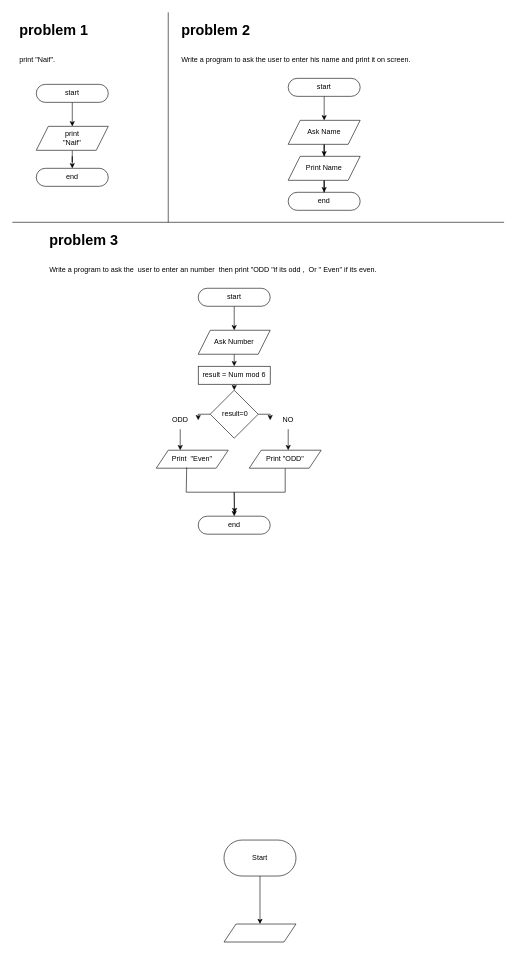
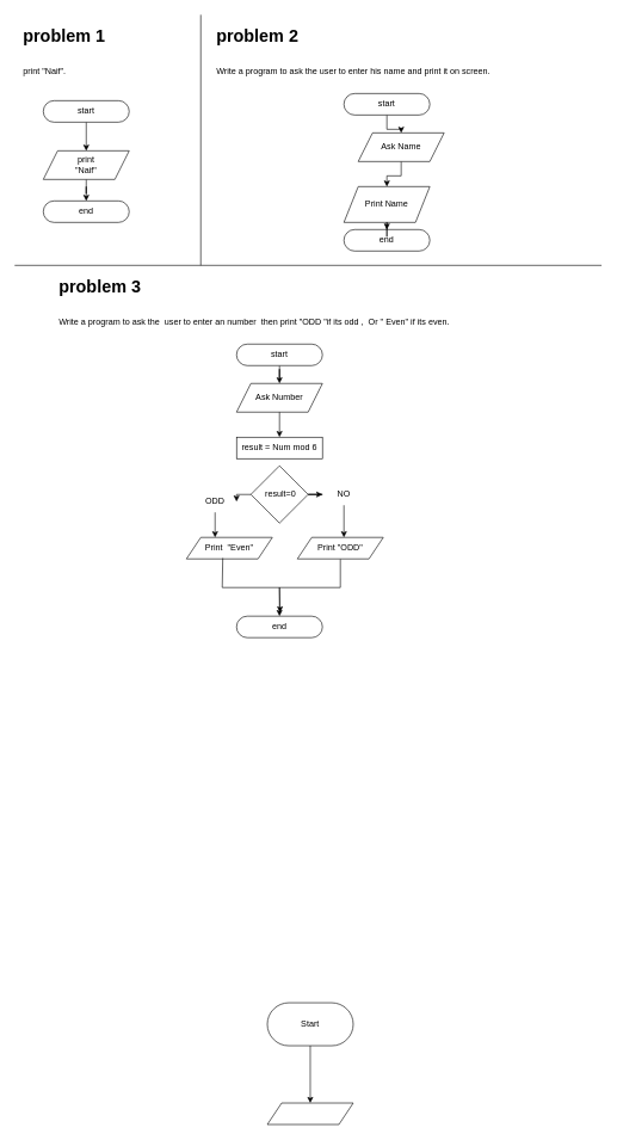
  <mxCell id="0" />
  <mxCell id="1" parent="0" />
  <mxCell id="2" value="end" style="rounded=1;whiteSpace=wrap;html=1;arcSize=50;" vertex="1" parent="1"><mxGeometry x="60" y="280" width="120" height="30" as="geometry" /></mxCell>
  <mxCell id="3" value="" style="edgeStyle=orthogonalEdgeStyle;rounded=0;orthogonalLoop=1;jettySize=auto;html=1;" edge="1" parent="1" source="4" target="2"><mxGeometry relative="1" as="geometry" /></mxCell>
  <mxCell id="4" value="print&lt;div&gt;&quot;Naif&quot;&lt;/div&gt;" style="shape=parallelogram;perimeter=parallelogramPerimeter;whiteSpace=wrap;html=1;fixedSize=1;" vertex="1" parent="1"><mxGeometry x="60" y="210" width="120" height="40" as="geometry" /></mxCell>
  <mxCell id="5" value="" style="edgeStyle=orthogonalEdgeStyle;rounded=0;orthogonalLoop=1;jettySize=auto;html=1;" edge="1" parent="1" source="6" target="4"><mxGeometry relative="1" as="geometry" /></mxCell>
  <mxCell id="6" value="start" style="rounded=1;whiteSpace=wrap;html=1;arcSize=50;" vertex="1" parent="1"><mxGeometry x="60" y="140" width="120" height="30" as="geometry" /></mxCell>
  <mxCell id="7" value="" style="endArrow=none;html=1;rounded=0;" edge="1" parent="1"><mxGeometry width="50" height="50" relative="1" as="geometry"><mxPoint x="280" y="370" as="sourcePoint" /><mxPoint x="280" as="targetPoint" y="20" /></mxGeometry></mxCell>
  <mxCell id="8" value="" style="endArrow=none;html=1;rounded=0;" edge="1" parent="1"><mxGeometry width="50" height="50" relative="1" as="geometry"><mxPoint y="370" as="sourcePoint" x="20" /><mxPoint x="840" y="370" as="targetPoint" /></mxGeometry></mxCell>
  <mxCell id="9" value="&lt;h1 style=&quot;margin-top: 0px;&quot;&gt;&lt;span style=&quot;background-color: transparent; color: light-dark(rgb(0, 0, 0), rgb(255, 255, 255));&quot;&gt;problem 1&lt;/span&gt;&lt;/h1&gt;&lt;h1 style=&quot;margin-top: 0px;&quot;&gt;&lt;span style=&quot;font-size: 12px; font-weight: 400;&quot;&gt;print &quot;Naif&quot;.&lt;/span&gt;&lt;/h1&gt;" style="text;html=1;whiteSpace=wrap;overflow=hidden;rounded=0;" vertex="1" parent="1"><mxGeometry x="30" y="30" width="180" height="80" as="geometry" /></mxCell>
  <mxCell id="10" value="&lt;h1 style=&quot;margin-top: 0px;&quot;&gt;&lt;span style=&quot;background-color: transparent; color: light-dark(rgb(0, 0, 0), rgb(255, 255, 255));&quot;&gt;problem 2&lt;/span&gt;&lt;/h1&gt;&lt;h1 style=&quot;margin-top: 0px;&quot;&gt;&lt;span style=&quot;font-size: 12px; font-weight: 400;&quot;&gt;Write a program to ask the user to enter his name and print it on screen.&lt;/span&gt;&lt;/h1&gt;" style="text;html=1;whiteSpace=wrap;overflow=hidden;rounded=0;" vertex="1" parent="1"><mxGeometry x="300" y="30" width="390" height="80" as="geometry" /></mxCell>
  <mxCell id="11" value="end" style="rounded=1;whiteSpace=wrap;html=1;arcSize=50;" vertex="1" parent="1"><mxGeometry x="480" y="320" width="120" height="30" as="geometry" /></mxCell>
  <mxCell id="12" value="" style="edgeStyle=orthogonalEdgeStyle;rounded=0;orthogonalLoop=1;jettySize=auto;html=1;" edge="1" parent="1" source="13" target="17"><mxGeometry relative="1" as="geometry" /></mxCell>
- <mxCell id="13" value="Ask Name" style="shape=parallelogram;perimeter=parallelogramPerimeter;whiteSpace=wrap;html=1;fixedSize=1;" vertex="1" parent="1"><mxGeometry x="480" y="200" width="120" height="40" as="geometry" /></mxCell>
+ <mxCell id="13" value="Ask Name" style="shape=parallelogram;perimeter=parallelogramPerimeter;whiteSpace=wrap;html=1;fixedSize=1;" vertex="1" parent="1"><mxGeometry x="500" y="185" width="120" height="40" as="geometry" /></mxCell>
  <mxCell id="14" value="" style="edgeStyle=orthogonalEdgeStyle;rounded=0;orthogonalLoop=1;jettySize=auto;html=1;" edge="1" parent="1" source="15" target="13"><mxGeometry relative="1" as="geometry" /></mxCell>
  <mxCell id="15" value="start" style="rounded=1;whiteSpace=wrap;html=1;arcSize=50;" vertex="1" parent="1"><mxGeometry x="480" y="130" width="120" height="30" as="geometry" /></mxCell>
  <mxCell id="16" value="" style="edgeStyle=orthogonalEdgeStyle;rounded=0;orthogonalLoop=1;jettySize=auto;html=1;" edge="1" parent="1" source="17" target="11"><mxGeometry relative="1" as="geometry" /></mxCell>
- <mxCell id="17" value="Print Name" style="shape=parallelogram;perimeter=parallelogramPerimeter;whiteSpace=wrap;html=1;fixedSize=1;" vertex="1" parent="1"><mxGeometry x="480" y="260" width="120" height="40" as="geometry" /></mxCell>
+ <mxCell id="17" value="Print Name" style="shape=parallelogram;perimeter=parallelogramPerimeter;whiteSpace=wrap;html=1;fixedSize=1;" vertex="1" parent="1"><mxGeometry x="480" y="260" width="120" height="50" as="geometry" /></mxCell>
  <mxCell id="18" value="end" style="rounded=1;whiteSpace=wrap;html=1;arcSize=50;" vertex="1" parent="1"><mxGeometry x="330" y="860" width="120" height="30" as="geometry" /></mxCell>
- <mxCell id="19" value="Ask Number" style="shape=parallelogram;perimeter=parallelogramPerimeter;whiteSpace=wrap;html=1;fixedSize=1;" vertex="1" parent="1"><mxGeometry x="330" y="550" width="120" height="40" as="geometry" /></mxCell>
+ <mxCell id="19" value="Ask Number" style="shape=parallelogram;perimeter=parallelogramPerimeter;whiteSpace=wrap;html=1;fixedSize=1;" vertex="1" parent="1"><mxGeometry x="330" y="535" width="120" height="40" as="geometry" /></mxCell>
  <mxCell id="20" value="" style="edgeStyle=orthogonalEdgeStyle;rounded=0;orthogonalLoop=1;jettySize=auto;html=1;" edge="1" parent="1" source="21" target="19"><mxGeometry relative="1" as="geometry" /></mxCell>
  <mxCell id="21" value="start" style="rounded=1;whiteSpace=wrap;html=1;arcSize=50;" vertex="1" parent="1"><mxGeometry x="330" y="480" width="120" height="30" as="geometry" /></mxCell>
  <mxCell id="22" value="&lt;h1 style=&quot;margin-top: 0px;&quot;&gt;&lt;span style=&quot;background-color: transparent; color: light-dark(rgb(0, 0, 0), rgb(255, 255, 255));&quot;&gt;problem 3&lt;/span&gt;&lt;/h1&gt;&lt;h1 style=&quot;margin-top: 0px;&quot;&gt;&lt;span style=&quot;font-size: 12px; font-weight: 400;&quot;&gt;Write a program to ask the&amp;nbsp; user to enter an number&amp;nbsp; then print &quot;ODD &quot;if its odd ,&amp;nbsp; Or &quot; Even&quot; if its even.&amp;nbsp;&lt;/span&gt;&lt;/h1&gt;" style="text;html=1;whiteSpace=wrap;overflow=hidden;rounded=0;" vertex="1" parent="1"><mxGeometry x="80" y="380" width="600" height="80" as="geometry" /></mxCell>
  <mxCell id="23" value="result = Num mod 6" style="rounded=0;whiteSpace=wrap;html=1;" vertex="1" parent="1"><mxGeometry x="330" y="610" width="120" height="30" as="geometry" /></mxCell>
  <mxCell id="24" value="" style="edgeStyle=orthogonalEdgeStyle;rounded=0;orthogonalLoop=1;jettySize=auto;html=1;" edge="1" parent="1" source="26" target="30"><mxGeometry relative="1" as="geometry" /></mxCell>
  <mxCell id="25" value="" style="edgeStyle=orthogonalEdgeStyle;rounded=0;orthogonalLoop=1;jettySize=auto;html=1;" edge="1" parent="1" source="26" target="32"><mxGeometry relative="1" as="geometry" /></mxCell>
  <mxCell id="26" value="&amp;nbsp;result=0" style="rhombus;whiteSpace=wrap;html=1;" vertex="1" parent="1"><mxGeometry x="350" y="650" width="80" height="80" as="geometry" /></mxCell>
  <mxCell id="27" value="Print&amp;nbsp; &quot;Even&quot;" style="shape=parallelogram;perimeter=parallelogramPerimeter;whiteSpace=wrap;html=1;fixedSize=1;" vertex="1" parent="1"><mxGeometry x="260" y="750" width="120" height="30" as="geometry" /></mxCell>
  <mxCell id="28" value="" style="endArrow=classic;html=1;rounded=0;exitX=0.423;exitY=0.962;exitDx=0;exitDy=0;exitPerimeter=0;entryX=0.507;entryY=-0.167;entryDx=0;entryDy=0;entryPerimeter=0;" edge="1" parent="1" source="27" target="18"><mxGeometry width="50" height="50" relative="1" as="geometry"><mxPoint x="250" y="650" as="sourcePoint" /><mxPoint x="300" y="600" as="targetPoint" /><Array as="points"><mxPoint x="310" y="820" /><mxPoint x="390" y="820" /></Array></mxGeometry></mxCell>
  <mxCell id="29" value="" style="edgeStyle=orthogonalEdgeStyle;rounded=0;orthogonalLoop=1;jettySize=auto;html=1;" edge="1" parent="1" source="30" target="27"><mxGeometry relative="1" as="geometry"><Array as="points"><mxPoint x="300" y="740" /><mxPoint x="300" y="740" /></Array></mxGeometry></mxCell>
  <mxCell id="30" value="ODD" style="text;html=1;align=center;verticalAlign=middle;whiteSpace=wrap;rounded=0;" vertex="1" parent="1"><mxGeometry x="270" y="685" width="60" height="30" as="geometry" /></mxCell>
  <mxCell id="31" value="" style="edgeStyle=orthogonalEdgeStyle;rounded=0;orthogonalLoop=1;jettySize=auto;html=1;" edge="1" parent="1" source="32" target="34"><mxGeometry relative="1" as="geometry"><Array as="points"><mxPoint x="480" y="750" /><mxPoint x="480" y="750" /></Array></mxGeometry></mxCell>
- <mxCell id="32" value="NO" style="text;html=1;align=center;verticalAlign=middle;whiteSpace=wrap;rounded=0;" vertex="1" parent="1"><mxGeometry x="450" y="685" width="60" height="30" as="geometry" /></mxCell>
+ <mxCell id="32" value="NO" style="text;html=1;align=center;verticalAlign=middle;whiteSpace=wrap;rounded=0;" vertex="1" parent="1"><mxGeometry x="450" y="675" width="60" height="30" as="geometry" /></mxCell>
  <mxCell id="33" value="" style="edgeStyle=orthogonalEdgeStyle;rounded=0;orthogonalLoop=1;jettySize=auto;html=1;" edge="1" parent="1" source="34" target="18"><mxGeometry relative="1" as="geometry" /></mxCell>
  <mxCell id="34" value="Print &quot;ODD&quot;" style="shape=parallelogram;perimeter=parallelogramPerimeter;whiteSpace=wrap;html=1;fixedSize=1;" vertex="1" parent="1"><mxGeometry x="415" y="750" width="120" height="30" as="geometry" /></mxCell>
  <mxCell id="35" value="" style="endArrow=classic;html=1;rounded=0;exitX=0.5;exitY=1;exitDx=0;exitDy=0;entryX=0.5;entryY=0;entryDx=0;entryDy=0;" edge="1" parent="1" source="19" target="23"><mxGeometry width="50" height="50" relative="1" as="geometry"><mxPoint x="250" y="710" as="sourcePoint" /><mxPoint x="300" y="660" as="targetPoint" /></mxGeometry></mxCell>
- <mxCell id="36" value="" style="endArrow=classic;html=1;rounded=0;exitX=0.5;exitY=1;exitDx=0;exitDy=0;entryX=0.5;entryY=0;entryDx=0;entryDy=0;" edge="1" parent="1" source="23" target="26"><mxGeometry width="50" height="50" relative="1" as="geometry"><mxPoint x="250" y="710" as="sourcePoint" /><mxPoint x="300" y="660" as="targetPoint" /></mxGeometry></mxCell>
  <mxCell id="37" value="" style="edgeStyle=orthogonalEdgeStyle;rounded=0;orthogonalLoop=1;jettySize=auto;html=1;" edge="1" parent="1" source="38" target="39"><mxGeometry relative="1" as="geometry" /></mxCell>
  <mxCell id="38" value="Start" style="rounded=1;whiteSpace=wrap;html=1;arcSize=50;" vertex="1" parent="1"><mxGeometry x="373" y="1400" width="120" height="60" as="geometry" /></mxCell>
  <mxCell id="39" value="&amp;nbsp;&amp;nbsp;" style="shape=parallelogram;perimeter=parallelogramPerimeter;whiteSpace=wrap;html=1;fixedSize=1;rounded=1;arcSize=0;" vertex="1" parent="1"><mxGeometry x="373" y="1540" width="120" height="30" as="geometry" /></mxCell>
